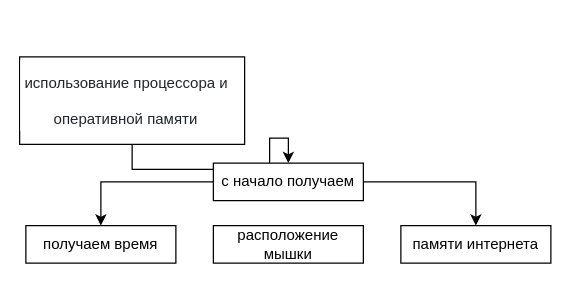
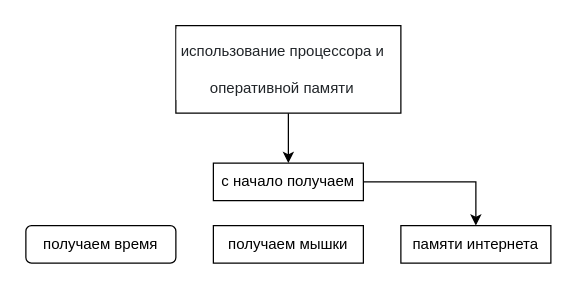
  <mxCell id="0" />
  <mxCell id="1" parent="0" />
- <mxCell id="2" value="получаем время" style="rounded=0;whiteSpace=wrap;html=1;" parent="1" vertex="1"><mxGeometry x="20" y="180" width="120" height="30" as="geometry" /></mxCell>
- <mxCell id="3" value="расположение мышки" style="rounded=0;whiteSpace=wrap;html=1;" parent="1" vertex="1"><mxGeometry x="170" y="180" width="120" height="30" as="geometry" /></mxCell>
+ <mxCell id="2" value="получаем время" style="whiteSpace=wrap;html=1;rounded=1;" parent="1" vertex="1"><mxGeometry x="20" y="180" width="120" height="30" as="geometry" /></mxCell>
+ <mxCell id="3" value="получаем мышки" style="rounded=0;whiteSpace=wrap;html=1;" parent="1" vertex="1"><mxGeometry x="170" y="180" width="120" height="30" as="geometry" /></mxCell>
  <mxCell id="4" value="памяти интернета" style="rounded=0;whiteSpace=wrap;html=1;" parent="1" vertex="1"><mxGeometry x="320" y="180" width="120" height="30" as="geometry" /></mxCell>
  <mxCell id="5" style="edgeStyle=orthogonalEdgeStyle;rounded=0;orthogonalLoop=1;jettySize=auto;html=1;entryX=0.5;entryY=0;entryDx=0;entryDy=0;fontSize=12;" parent="1" source="6" target="9" edge="1"><mxGeometry relative="1" as="geometry" /></mxCell>
- <mxCell id="6" value="&lt;h1 style=&quot;box-sizing: border-box ; margin-top: 0px ; margin-bottom: 0.5rem ; font-weight: 500 ; line-height: 1.2 ; color: rgb(33 , 37 , 41) ; font-family: , &amp;#34;blinkmacsystemfont&amp;#34; , &amp;#34;segoe ui&amp;#34; , &amp;#34;roboto&amp;#34; , &amp;#34;helvetica neue&amp;#34; , &amp;#34;arial&amp;#34; , &amp;#34;noto sans&amp;#34; , sans-serif , &amp;#34;apple color emoji&amp;#34; , &amp;#34;segoe ui emoji&amp;#34; , &amp;#34;segoe ui symbol&amp;#34; , &amp;#34;noto color emoji&amp;#34; ; text-align: left ; background-color: rgb(255 , 255 , 255)&quot;&gt;&lt;font style=&quot;font-size: 12px&quot;&gt;&amp;nbsp;использование процессора и &lt;span style=&quot;white-space: pre&quot;&gt;&#09;&lt;/span&gt;оперативной памяти&lt;/font&gt;&lt;/h1&gt;" style="rounded=0;whiteSpace=wrap;html=1;" parent="1" vertex="1"><mxGeometry x="15" y="45" width="180" height="70" as="geometry" /></mxCell>
+ <mxCell id="6" value="&lt;h1 style=&quot;box-sizing: border-box ; margin-top: 0px ; margin-bottom: 0.5rem ; font-weight: 500 ; line-height: 1.2 ; color: rgb(33 , 37 , 41) ; font-family: , &amp;#34;blinkmacsystemfont&amp;#34; , &amp;#34;segoe ui&amp;#34; , &amp;#34;roboto&amp;#34; , &amp;#34;helvetica neue&amp;#34; , &amp;#34;arial&amp;#34; , &amp;#34;noto sans&amp;#34; , sans-serif , &amp;#34;apple color emoji&amp;#34; , &amp;#34;segoe ui emoji&amp;#34; , &amp;#34;segoe ui symbol&amp;#34; , &amp;#34;noto color emoji&amp;#34; ; text-align: left ; background-color: rgb(255 , 255 , 255)&quot;&gt;&lt;font style=&quot;font-size: 12px&quot;&gt;&amp;nbsp;использование процессора и &lt;span style=&quot;white-space: pre&quot;&gt;&#09;&lt;/span&gt;оперативной памяти&lt;/font&gt;&lt;/h1&gt;" style="rounded=0;whiteSpace=wrap;html=1;" parent="1" vertex="1"><mxGeometry x="140" y="20" width="180" height="70" as="geometry" /></mxCell>
  <mxCell id="7" style="edgeStyle=orthogonalEdgeStyle;rounded=0;orthogonalLoop=1;jettySize=auto;html=1;fontSize=12;" parent="1" source="9" target="4" edge="1"><mxGeometry relative="1" as="geometry" /></mxCell>
- <mxCell id="8" style="edgeStyle=orthogonalEdgeStyle;rounded=0;orthogonalLoop=1;jettySize=auto;html=1;entryX=0.5;entryY=0;entryDx=0;entryDy=0;fontSize=12;" parent="1" source="9" target="2" edge="1"><mxGeometry relative="1" as="geometry" /></mxCell>
  <mxCell id="9" value="с начало получаем" style="rounded=0;whiteSpace=wrap;html=1;" parent="1" vertex="1"><mxGeometry x="170" y="130" width="120" height="30" as="geometry" /></mxCell>
